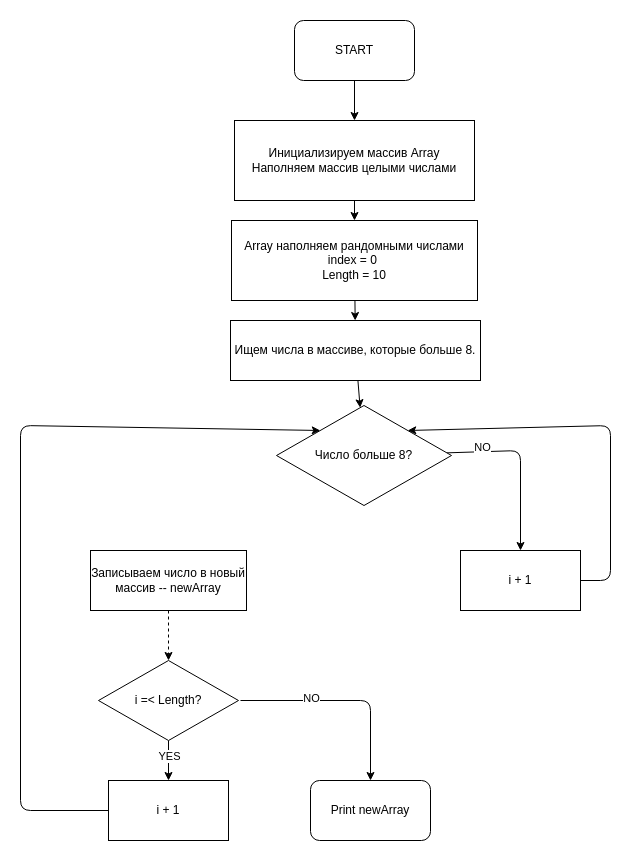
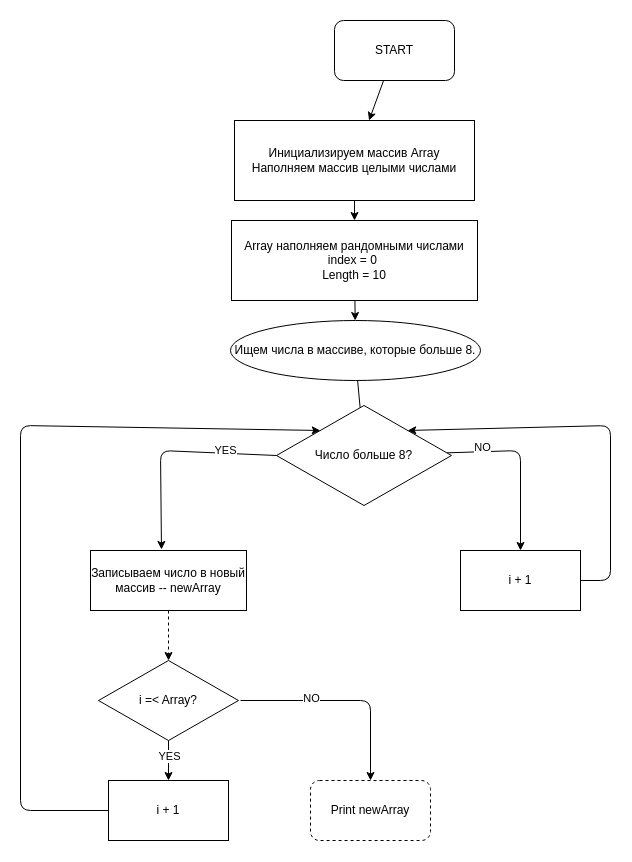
  <mxCell id="0" />
  <mxCell id="1" parent="0" />
  <mxCell id="2" value="" style="edgeStyle=none;html=1;" edge="1" parent="1" source="3" target="5"><mxGeometry relative="1" as="geometry" /></mxCell>
- <mxCell id="3" value="START" style="rounded=1;whiteSpace=wrap;html=1;" vertex="1" parent="1"><mxGeometry x="294" y="20" width="120" height="60" as="geometry" /></mxCell>
+ <mxCell id="3" value="START" style="rounded=1;whiteSpace=wrap;html=1;" vertex="1" parent="1"><mxGeometry x="334" y="20" width="120" height="60" as="geometry" /></mxCell>
  <mxCell id="4" value="" style="edgeStyle=none;html=1;" edge="1" parent="1" source="5" target="7"><mxGeometry relative="1" as="geometry" /></mxCell>
  <mxCell id="5" value="Инициализируем массив Array&lt;br&gt;Наполняем массив целыми числами" style="rounded=0;whiteSpace=wrap;html=1;" vertex="1" parent="1"><mxGeometry x="234" y="120" width="240" height="80" as="geometry" /></mxCell>
  <mxCell id="6" value="" style="edgeStyle=none;html=1;" edge="1" parent="1" source="7" target="9"><mxGeometry relative="1" as="geometry" /></mxCell>
  <mxCell id="7" value="Array наполняем рандомными числами&lt;br&gt;index = 0&amp;nbsp;&lt;br&gt;Length = 10" style="rounded=0;whiteSpace=wrap;html=1;" vertex="1" parent="1"><mxGeometry x="231" y="220" width="246" height="80" as="geometry" /></mxCell>
- <mxCell id="8" value="" style="edgeStyle=none;html=1;" edge="1" parent="1" source="9" target="12"><mxGeometry relative="1" as="geometry" /></mxCell>
- <mxCell id="9" value="Ищем числа в массиве, которые больше 8." style="rounded=0;whiteSpace=wrap;html=1;" vertex="1" parent="1"><mxGeometry x="230" y="320" width="250" height="60" as="geometry" /></mxCell>
+ <mxCell id="8" value="" style="edgeStyle=none;html=1;endArrow=none;" edge="1" parent="1" source="9" target="12"><mxGeometry relative="1" as="geometry" /></mxCell>
+ <mxCell id="9" value="Ищем числа в массиве, которые больше 8." style="ellipse;whiteSpace=wrap;html=1;" vertex="1" parent="1"><mxGeometry x="230" y="320" width="250" height="60" as="geometry" /></mxCell>
  <mxCell id="10" value="" style="edgeStyle=none;html=1;" edge="1" parent="1" source="12" target="22"><mxGeometry relative="1" as="geometry"><Array as="points"><mxPoint x="520" y="450" /></Array></mxGeometry></mxCell>
  <mxCell id="11" value="NO" style="edgeLabel;html=1;align=center;verticalAlign=middle;resizable=0;points=[];" vertex="1" connectable="0" parent="10"><mxGeometry x="-0.601" y="5" relative="1" as="geometry"><mxPoint as="offset" /></mxGeometry></mxCell>
  <mxCell id="12" value="Число больше 8?" style="rhombus;whiteSpace=wrap;html=1;" vertex="1" parent="1"><mxGeometry x="276" y="405" width="175" height="100" as="geometry" /></mxCell>
  <mxCell id="13" value="" style="edgeStyle=none;html=1;dashed=1;" edge="1" parent="1" source="14" target="19"><mxGeometry relative="1" as="geometry" /></mxCell>
  <mxCell id="14" value="Записываем число в новый массив -- newArray" style="rounded=0;whiteSpace=wrap;html=1;" vertex="1" parent="1"><mxGeometry x="90" y="550" width="156" height="60" as="geometry" /></mxCell>
+ <mxCell id="15" value="" style="endArrow=classic;html=1;exitX=0;exitY=0.5;exitDx=0;exitDy=0;entryX=0.455;entryY=-0.017;entryDx=0;entryDy=0;entryPerimeter=0;" edge="1" parent="1" source="12" target="14"><mxGeometry width="50" height="50" relative="1" as="geometry"><mxPoint x="184" y="460" as="sourcePoint" /><mxPoint x="180" y="450" as="targetPoint" /><Array as="points"><mxPoint x="160" y="450" /></Array></mxGeometry></mxCell>
+ <mxCell id="16" value="YES" style="edgeLabel;html=1;align=center;verticalAlign=middle;resizable=0;points=[];" vertex="1" connectable="0" parent="15"><mxGeometry x="-0.519" y="-3" relative="1" as="geometry"><mxPoint as="offset" /></mxGeometry></mxCell>
  <mxCell id="17" value="" style="edgeStyle=none;html=1;" edge="1" parent="1" source="19" target="20"><mxGeometry relative="1" as="geometry" /></mxCell>
  <mxCell id="18" value="YES" style="edgeLabel;html=1;align=center;verticalAlign=middle;resizable=0;points=[];" vertex="1" connectable="0" parent="17"><mxGeometry x="-0.263" relative="1" as="geometry"><mxPoint as="offset" /></mxGeometry></mxCell>
- <mxCell id="19" value="i =&amp;lt; Length?" style="rhombus;whiteSpace=wrap;html=1;" vertex="1" parent="1"><mxGeometry x="98" y="660" width="140" height="80" as="geometry" /></mxCell>
+ <mxCell id="19" value="i =&amp;lt; Array?" style="rhombus;whiteSpace=wrap;html=1;" vertex="1" parent="1"><mxGeometry x="98" y="660" width="140" height="80" as="geometry" /></mxCell>
  <mxCell id="20" value="i + 1" style="rounded=0;whiteSpace=wrap;html=1;" vertex="1" parent="1"><mxGeometry x="108" y="780" width="120" height="60" as="geometry" /></mxCell>
  <mxCell id="21" value="" style="endArrow=classic;html=1;exitX=0;exitY=0.5;exitDx=0;exitDy=0;entryX=0;entryY=0;entryDx=0;entryDy=0;" edge="1" parent="1" source="20" target="12"><mxGeometry width="50" height="50" relative="1" as="geometry"><mxPoint x="60" y="840" as="sourcePoint" /><mxPoint x="20" y="410" as="targetPoint" /><Array as="points"><mxPoint x="20" y="810" /><mxPoint x="20" y="425" /></Array></mxGeometry></mxCell>
  <mxCell id="22" value="i + 1" style="rounded=0;whiteSpace=wrap;html=1;" vertex="1" parent="1"><mxGeometry x="460" y="550" width="120" height="60" as="geometry" /></mxCell>
  <mxCell id="23" value="" style="endArrow=classic;html=1;exitX=1;exitY=0.5;exitDx=0;exitDy=0;entryX=1;entryY=0;entryDx=0;entryDy=0;" edge="1" parent="1" source="22" target="12"><mxGeometry width="50" height="50" relative="1" as="geometry"><mxPoint x="460" y="630" as="sourcePoint" /><mxPoint x="610" y="450" as="targetPoint" /><Array as="points"><mxPoint x="610" y="580" /><mxPoint x="610" y="425" /></Array></mxGeometry></mxCell>
- <mxCell id="24" value="Print newArray" style="rounded=1;whiteSpace=wrap;html=1;" vertex="1" parent="1"><mxGeometry x="310" y="780" width="120" height="60" as="geometry" /></mxCell>
+ <mxCell id="24" value="Print newArray" style="rounded=1;whiteSpace=wrap;html=1;dashed=1;" vertex="1" parent="1"><mxGeometry x="310" y="780" width="120" height="60" as="geometry" /></mxCell>
  <mxCell id="25" value="" style="endArrow=classic;html=1;entryX=0.5;entryY=0;entryDx=0;entryDy=0;" edge="1" parent="1" target="24"><mxGeometry width="50" height="50" relative="1" as="geometry"><mxPoint x="240" y="700" as="sourcePoint" /><mxPoint x="410" y="660" as="targetPoint" /><Array as="points"><mxPoint x="370" y="700" /></Array></mxGeometry></mxCell>
  <mxCell id="26" value="NO" style="edgeLabel;html=1;align=center;verticalAlign=middle;resizable=0;points=[];" vertex="1" connectable="0" parent="25"><mxGeometry x="-0.337" y="3" relative="1" as="geometry"><mxPoint as="offset" /></mxGeometry></mxCell>
